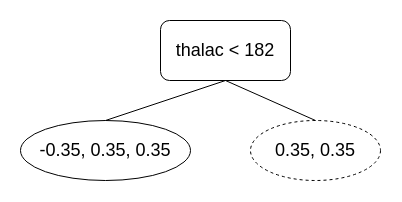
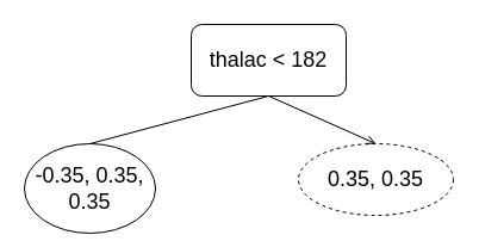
  <mxCell id="0" />
  <mxCell id="1" parent="0" />
  <mxCell id="2" value="&lt;font style=&quot;font-size: 18px&quot;&gt;thalac &amp;lt; 182&lt;/font&gt;" style="rounded=1;whiteSpace=wrap;html=1;" vertex="1" parent="1"><mxGeometry x="160" y="20" width="130" height="60" as="geometry" /></mxCell>
- <mxCell id="3" value="&lt;font style=&quot;font-size: 18px&quot;&gt;-0.35, 0.35, 0.35&lt;/font&gt;" style="ellipse;whiteSpace=wrap;html=1;" vertex="1" parent="1"><mxGeometry x="20" y="120" width="170" height="60" as="geometry" /></mxCell>
+ <mxCell id="3" value="&lt;font style=&quot;font-size: 18px&quot;&gt;-0.35, 0.35, 0.35&lt;/font&gt;" style="ellipse;whiteSpace=wrap;html=1;" vertex="1" parent="1"><mxGeometry x="20" y="120" width="110" height="75" as="geometry" /></mxCell>
  <mxCell id="4" value="&lt;font style=&quot;font-size: 18px&quot;&gt;0.35, 0.35&lt;/font&gt;" style="ellipse;whiteSpace=wrap;html=1;dashed=1;" vertex="1" parent="1"><mxGeometry x="250" y="120" width="130" height="60" as="geometry" /></mxCell>
  <mxCell id="5" value="" style="endArrow=none;html=1;exitX=0.5;exitY=0;exitDx=0;exitDy=0;entryX=0.5;entryY=1;entryDx=0;entryDy=0;" edge="1" parent="1" source="3" target="2"><mxGeometry width="50" height="50" relative="1" as="geometry"><mxPoint x="410" y="150" as="sourcePoint" /><mxPoint x="460" y="100" as="targetPoint" /></mxGeometry></mxCell>
- <mxCell id="6" value="" style="endArrow=none;html=1;exitX=0.5;exitY=1;exitDx=0;exitDy=0;entryX=0.5;entryY=0;entryDx=0;entryDy=0;" edge="1" parent="1" source="2" target="4"><mxGeometry width="50" height="50" relative="1" as="geometry"><mxPoint x="380" y="130" as="sourcePoint" /><mxPoint x="430" y="80" as="targetPoint" /></mxGeometry></mxCell>
+ <mxCell id="6" value="" style="endArrow=open;html=1;exitX=0.5;exitY=1;exitDx=0;exitDy=0;entryX=0.5;entryY=0;entryDx=0;entryDy=0;" edge="1" parent="1" source="2" target="4"><mxGeometry width="50" height="50" relative="1" as="geometry"><mxPoint x="380" y="130" as="sourcePoint" /><mxPoint x="430" y="80" as="targetPoint" /></mxGeometry></mxCell>
